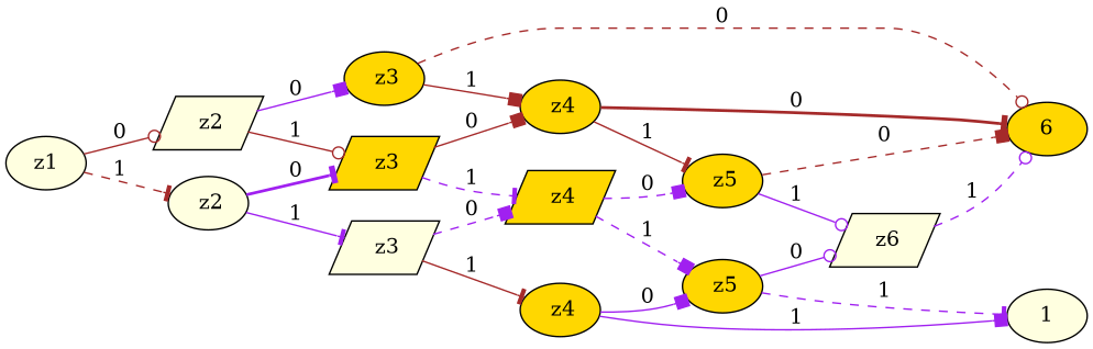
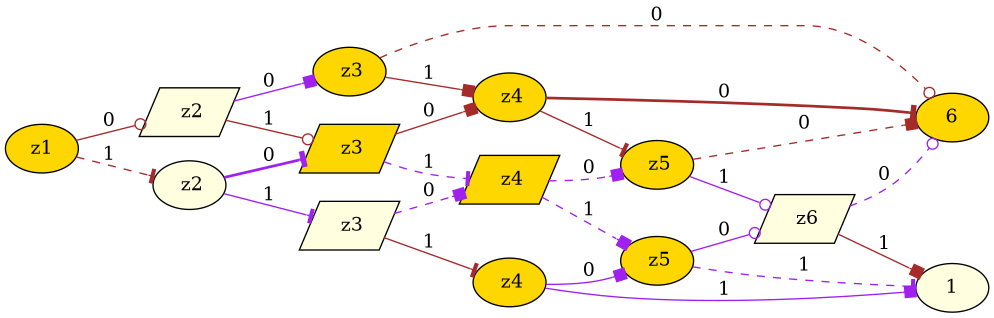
  digraph {
    rankdir=LR
    node [fillcolor=gold shape=ellipse style=filled]
    edge [arrowhead=box color=purple style=solid]
-   n1 [fillcolor=lightyellow label=z1]
+   n1 [label=z1]
    n2 [fillcolor=lightyellow label=" z2" shape=parallelogram]
    n3 [fillcolor=lightyellow label=" z2"]
    n4 [label=" z3"]
    n5 [label=" z3" shape=parallelogram]
    n6 [fillcolor=lightyellow label=" z3" shape=parallelogram]
    n7 [label=" z4"]
    n8 [label=6]
    n9 [label=" z4" shape=parallelogram]
    n10 [label=" z4"]
    n11 [label=" z5"]
    n12 [label=" z5"]
    1 [fillcolor=lightyellow]
    n14 [fillcolor=lightyellow label=" z6" shape=parallelogram]
    n1 -> n2 [arrowhead=odot color=brown label=0]
    n1 -> n3 [arrowhead=tee color=brown label=1 style=dashed]
    n2 -> n4 [label=0]
    n2 -> n5 [arrowhead=odot color=brown label=1]
    n3 -> n5 [arrowhead=tee label=0 style=bold]
    n3 -> n6 [arrowhead=tee label=1]
    n4 -> n7 [color=brown label=1]
    n4 -> n8 [arrowhead=odot color=brown label=0 style=dashed]
    n5 -> n7 [color=brown label=0]
    n5 -> n9 [arrowhead=tee label=1 style=dashed]
    n6 -> n9 [label=0 style=dashed]
    n6 -> n10 [arrowhead=tee color=brown label=1]
    n7 -> n8 [arrowhead=tee color=brown label=0 style=bold]
    n7 -> n11 [arrowhead=tee color=brown label=1]
    n9 -> n11 [label=0 style=dashed]
    n9 -> n12 [label=1 style=dashed]
    n10 -> n12 [label=0]
    n10 -> 1 [label=1]
    n11 -> n8 [color=brown label=0 style=dashed]
    n11 -> n14 [arrowhead=odot label=1]
    n12 -> 1 [arrowhead=tee label=1 style=dashed]
    n12 -> n14 [arrowhead=odot label=0]
-   n14 -> n8 [arrowhead=odot label=1 style=dashed]
+   n14 -> n8 [arrowhead=odot label=0 style=dashed]
+   n14 -> 1 [color=brown label=1]
  }
